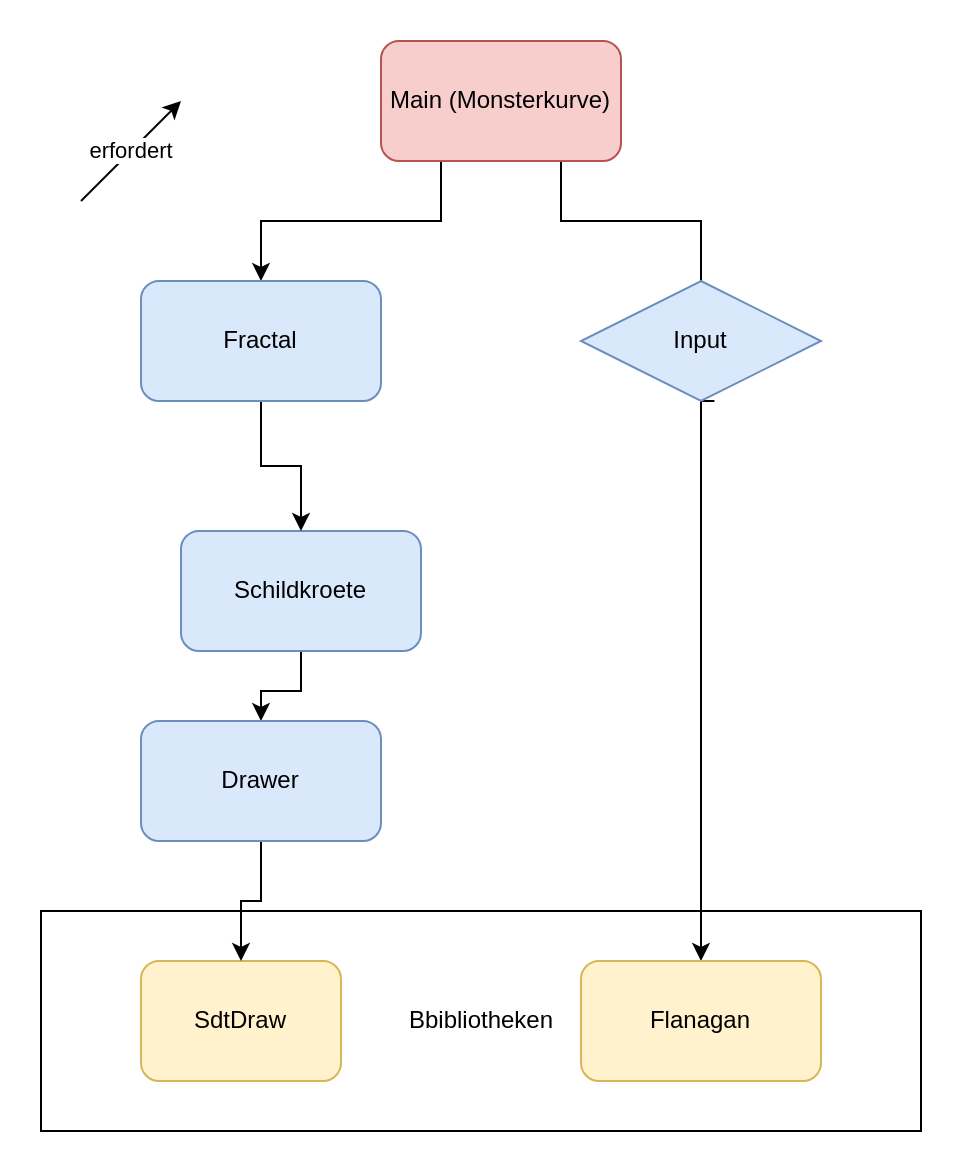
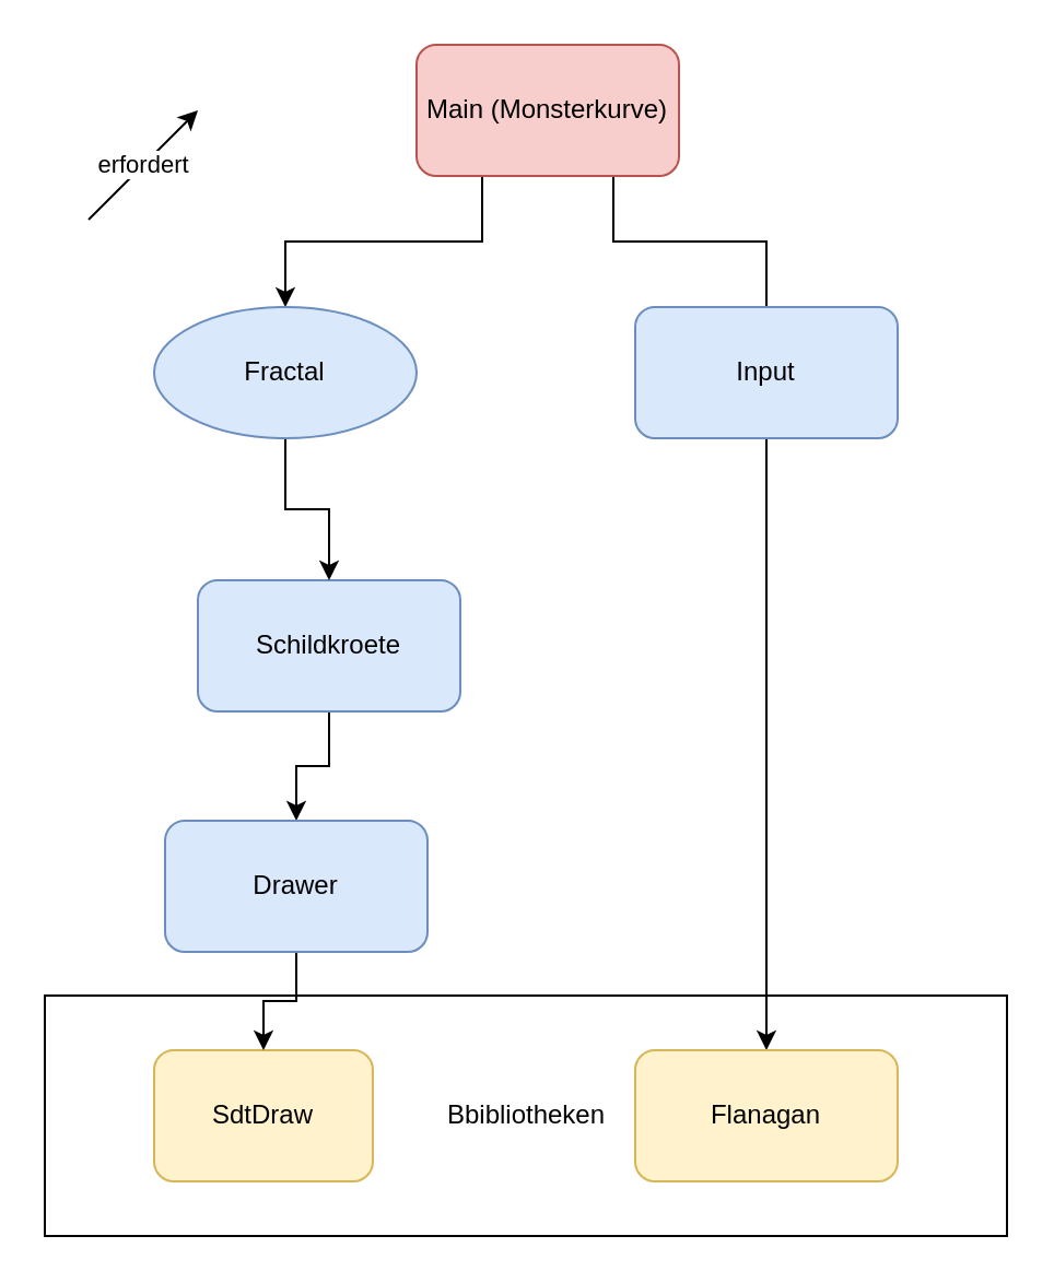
  <mxCell id="0" />
  <mxCell id="1" parent="0" />
  <mxCell id="2" value="" style="edgeStyle=orthogonalEdgeStyle;rounded=0;orthogonalLoop=1;jettySize=auto;html=1;" edge="1" parent="1" source="3" target="14"><mxGeometry relative="1" as="geometry" /></mxCell>
  <mxCell id="3" value="Schildkroete" style="rounded=1;whiteSpace=wrap;html=1;fillColor=#dae8fc;strokeColor=#6c8ebf;" vertex="1" parent="1"><mxGeometry x="90" y="265" width="120" height="60" as="geometry" /></mxCell>
  <mxCell id="4" style="edgeStyle=orthogonalEdgeStyle;rounded=0;orthogonalLoop=1;jettySize=auto;html=1;entryX=0.5;entryY=0;entryDx=0;entryDy=0;exitX=0.25;exitY=1;exitDx=0;exitDy=0;" edge="1" parent="1" source="6" target="12"><mxGeometry relative="1" as="geometry"><mxPoint x="130" y="150" as="targetPoint" /></mxGeometry></mxCell>
  <mxCell id="5" style="edgeStyle=orthogonalEdgeStyle;rounded=0;orthogonalLoop=1;jettySize=auto;html=1;exitX=0.75;exitY=1;exitDx=0;exitDy=0;endArrow=none;" edge="1" parent="1" source="6" target="8"><mxGeometry relative="1" as="geometry" /></mxCell>
  <mxCell id="6" value="Main (Monsterkurve)" style="rounded=1;whiteSpace=wrap;html=1;fillColor=#f8cecc;strokeColor=#b85450;" vertex="1" parent="1"><mxGeometry x="190" y="20" width="120" height="60" as="geometry" /></mxCell>
  <mxCell id="7" style="edgeStyle=orthogonalEdgeStyle;rounded=0;orthogonalLoop=1;jettySize=auto;html=1;exitX=0.556;exitY=1;exitDx=0;exitDy=0;exitPerimeter=0;" edge="1" parent="1" source="8"><mxGeometry relative="1" as="geometry"><mxPoint x="350" y="480" as="targetPoint" /><Array as="points"><mxPoint x="350" y="200" /></Array></mxGeometry></mxCell>
- <mxCell id="8" value="Input" style="rhombus;whiteSpace=wrap;html=1;fillColor=#dae8fc;strokeColor=#6c8ebf;" vertex="1" parent="1"><mxGeometry x="290" y="140" width="120" height="60" as="geometry" /></mxCell>
+ <mxCell id="8" value="Input" style="rounded=1;whiteSpace=wrap;html=1;fillColor=#dae8fc;strokeColor=#6c8ebf;" vertex="1" parent="1"><mxGeometry x="290" y="140" width="120" height="60" as="geometry" /></mxCell>
  <mxCell id="9" value="SdtDraw" style="rounded=1;whiteSpace=wrap;html=1;fillColor=#fff2cc;strokeColor=#d6b656;" vertex="1" parent="1"><mxGeometry x="70" y="480" width="100" height="60" as="geometry" /></mxCell>
  <mxCell id="10" value="Flanagan" style="rounded=1;whiteSpace=wrap;html=1;fillColor=#fff2cc;strokeColor=#d6b656;" vertex="1" parent="1"><mxGeometry x="290" y="480" width="120" height="60" as="geometry" /></mxCell>
  <mxCell id="11" value="" style="edgeStyle=orthogonalEdgeStyle;rounded=0;orthogonalLoop=1;jettySize=auto;html=1;" edge="1" parent="1" source="12" target="3"><mxGeometry relative="1" as="geometry" /></mxCell>
- <mxCell id="12" value="Fractal" style="rounded=1;whiteSpace=wrap;html=1;fillColor=#dae8fc;strokeColor=#6c8ebf;" vertex="1" parent="1"><mxGeometry x="70" y="140" width="120" height="60" as="geometry" /></mxCell>
+ <mxCell id="12" value="Fractal" style="ellipse;whiteSpace=wrap;html=1;fillColor=#dae8fc;strokeColor=#6c8ebf;" vertex="1" parent="1"><mxGeometry x="70" y="140" width="120" height="60" as="geometry" /></mxCell>
  <mxCell id="13" value="" style="edgeStyle=orthogonalEdgeStyle;rounded=0;orthogonalLoop=1;jettySize=auto;html=1;" edge="1" parent="1" source="14" target="9"><mxGeometry relative="1" as="geometry" /></mxCell>
- <mxCell id="14" value="Drawer" style="rounded=1;whiteSpace=wrap;html=1;glass=0;fillColor=#dae8fc;strokeColor=#6c8ebf;" vertex="1" parent="1"><mxGeometry x="70" y="360" width="120" height="60" as="geometry" /></mxCell>
+ <mxCell id="14" value="Drawer" style="rounded=1;whiteSpace=wrap;html=1;glass=0;fillColor=#dae8fc;strokeColor=#6c8ebf;" vertex="1" parent="1"><mxGeometry x="75" y="375" width="120" height="60" as="geometry" /></mxCell>
  <mxCell id="15" value="Bbibliotheken" style="verticalLabelPosition=middle;verticalAlign=middle;html=1;shape=mxgraph.basic.rect;fillColor2=none;strokeWidth=1;size=20;indent=5;glass=0;fillColor=none;labelPosition=center;align=center;" vertex="1" parent="1"><mxGeometry x="20" y="455" width="440" height="110" as="geometry" /></mxCell>
  <mxCell id="16" value="erfordert" style="endArrow=classic;html=1;" edge="1" parent="1"><mxGeometry width="50" height="50" relative="1" as="geometry"><mxPoint x="40" y="100" as="sourcePoint" /><mxPoint x="90" y="50" as="targetPoint" /></mxGeometry></mxCell>
